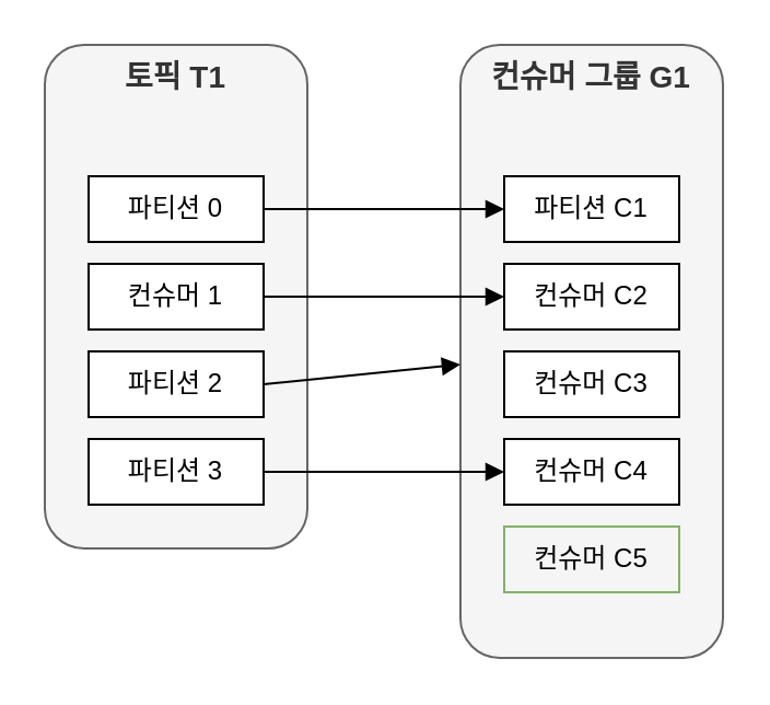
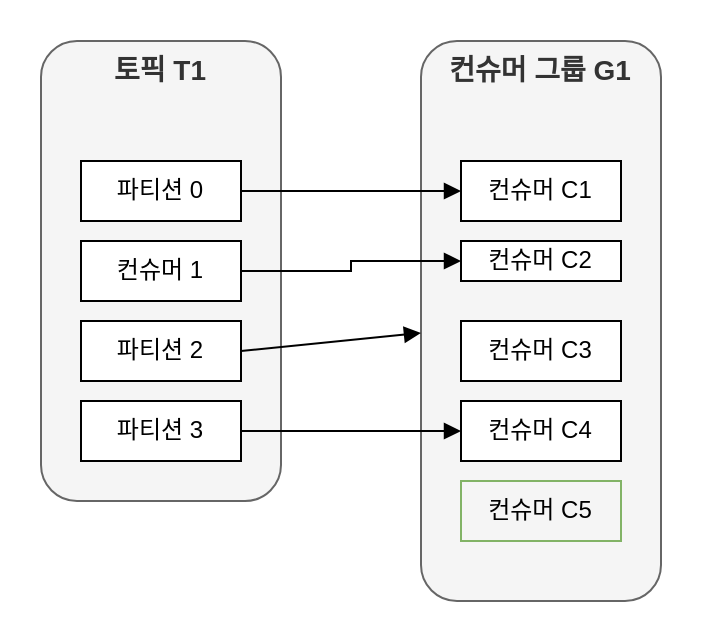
  <mxCell id="0" />
  <mxCell id="1" parent="0" />
  <mxCell id="2" value="토픽 T1" style="rounded=1;whiteSpace=wrap;html=1;fontStyle=1;fontSize=14;verticalAlign=top;fillColor=#f5f5f5;fontColor=#333333;strokeColor=#666666;" vertex="1" parent="1"><mxGeometry x="20" y="20" width="120" height="230" as="geometry" /></mxCell>
  <mxCell id="3" value="파티션 0" style="rounded=0;whiteSpace=wrap;html=1;" vertex="1" parent="1"><mxGeometry x="40" y="80" width="80" height="30" as="geometry" /></mxCell>
  <mxCell id="4" value="컨슈머 1" style="rounded=0;whiteSpace=wrap;html=1;" vertex="1" parent="1"><mxGeometry x="40" y="120" width="80" height="30" as="geometry" /></mxCell>
  <mxCell id="5" value="파티션 2" style="rounded=0;whiteSpace=wrap;html=1;" vertex="1" parent="1"><mxGeometry x="40" y="160" width="80" height="30" as="geometry" /></mxCell>
  <mxCell id="6" value="파티션 3" style="rounded=0;whiteSpace=wrap;html=1;" vertex="1" parent="1"><mxGeometry x="40" y="200" width="80" height="30" as="geometry" /></mxCell>
  <mxCell id="7" value="컨슈머 그룹 G1" style="rounded=1;whiteSpace=wrap;html=1;fontStyle=1;fontSize=14;verticalAlign=top;fillColor=#f5f5f5;fontColor=#333333;strokeColor=#666666;" vertex="1" parent="1"><mxGeometry x="210" y="20" width="120" height="280" as="geometry" /></mxCell>
- <mxCell id="8" value="파티션 C1" style="rounded=0;whiteSpace=wrap;html=1;" vertex="1" parent="1"><mxGeometry x="230" y="80" width="80" height="30" as="geometry" /></mxCell>
+ <mxCell id="8" value="컨슈머 C1" style="rounded=0;whiteSpace=wrap;html=1;" vertex="1" parent="1"><mxGeometry x="230" y="80" width="80" height="30" as="geometry" /></mxCell>
  <mxCell id="9" style="edgeStyle=orthogonalEdgeStyle;rounded=0;orthogonalLoop=1;jettySize=auto;html=1;entryX=0;entryY=0.5;entryDx=0;entryDy=0;endArrow=block;endFill=1;" edge="1" parent="1" source="3" target="8"><mxGeometry relative="1" as="geometry" /></mxCell>
- <mxCell id="10" value="컨슈머 C2" style="rounded=0;whiteSpace=wrap;html=1;" vertex="1" parent="1"><mxGeometry x="230" y="120" width="80" height="30" as="geometry" /></mxCell>
+ <mxCell id="10" value="컨슈머 C2" style="rounded=0;whiteSpace=wrap;html=1;" vertex="1" parent="1"><mxGeometry x="230" y="120" width="80" height="20" as="geometry" /></mxCell>
  <mxCell id="11" style="edgeStyle=orthogonalEdgeStyle;rounded=0;orthogonalLoop=1;jettySize=auto;html=1;entryX=0;entryY=0.5;entryDx=0;entryDy=0;endArrow=block;endFill=1;" edge="1" parent="1" source="4" target="10"><mxGeometry relative="1" as="geometry" /></mxCell>
  <mxCell id="12" style="rounded=0;orthogonalLoop=1;jettySize=auto;html=1;endArrow=block;endFill=1;exitX=1;exitY=0.5;exitDx=0;exitDy=0;" edge="1" parent="1" source="5" target="7"><mxGeometry relative="1" as="geometry" /></mxCell>
  <mxCell id="13" style="rounded=0;orthogonalLoop=1;jettySize=auto;html=1;entryX=0;entryY=0.5;entryDx=0;entryDy=0;endArrow=block;endFill=1;exitX=1;exitY=0.5;exitDx=0;exitDy=0;" edge="1" parent="1" source="6" target="15"><mxGeometry relative="1" as="geometry" /></mxCell>
  <mxCell id="14" value="컨슈머 C3" style="rounded=0;whiteSpace=wrap;html=1;" vertex="1" parent="1"><mxGeometry x="230" y="160" width="80" height="30" as="geometry" /></mxCell>
  <mxCell id="15" value="컨슈머 C4" style="rounded=0;whiteSpace=wrap;html=1;" vertex="1" parent="1"><mxGeometry x="230" y="200" width="80" height="30" as="geometry" /></mxCell>
  <mxCell id="16" value="컨슈머 C5" style="rounded=0;whiteSpace=wrap;html=1;fillColor=#f5f5f5;strokeColor=#82b366;" vertex="1" parent="1"><mxGeometry x="230" y="240" width="80" height="30" as="geometry" /></mxCell>
